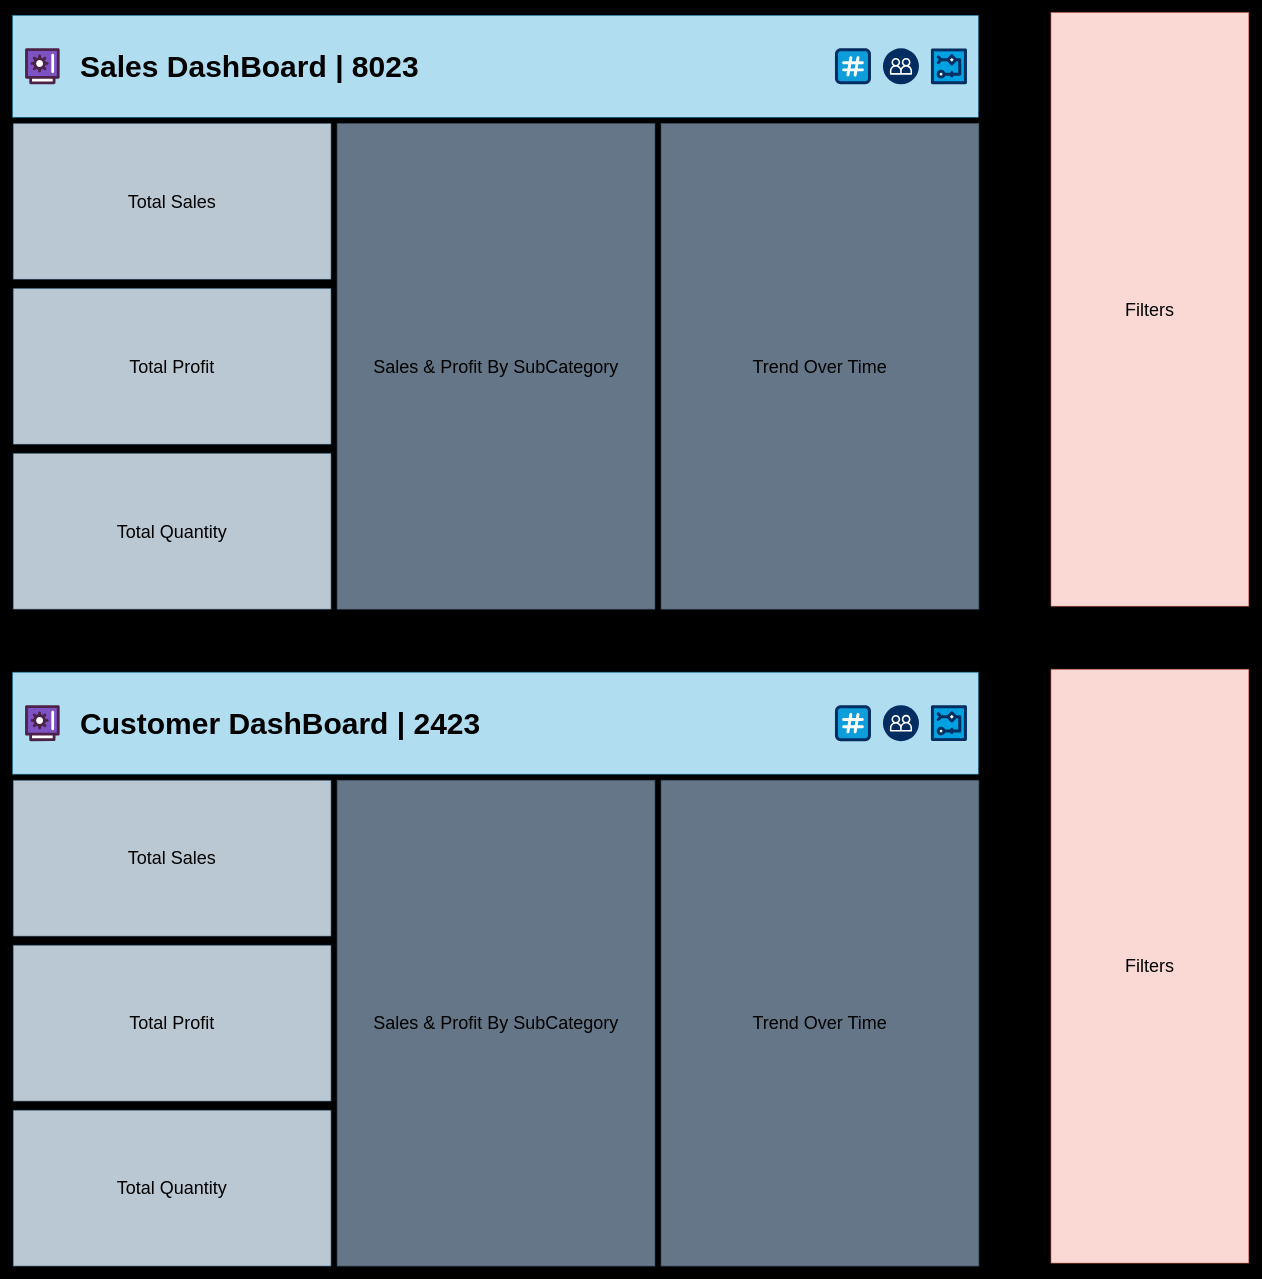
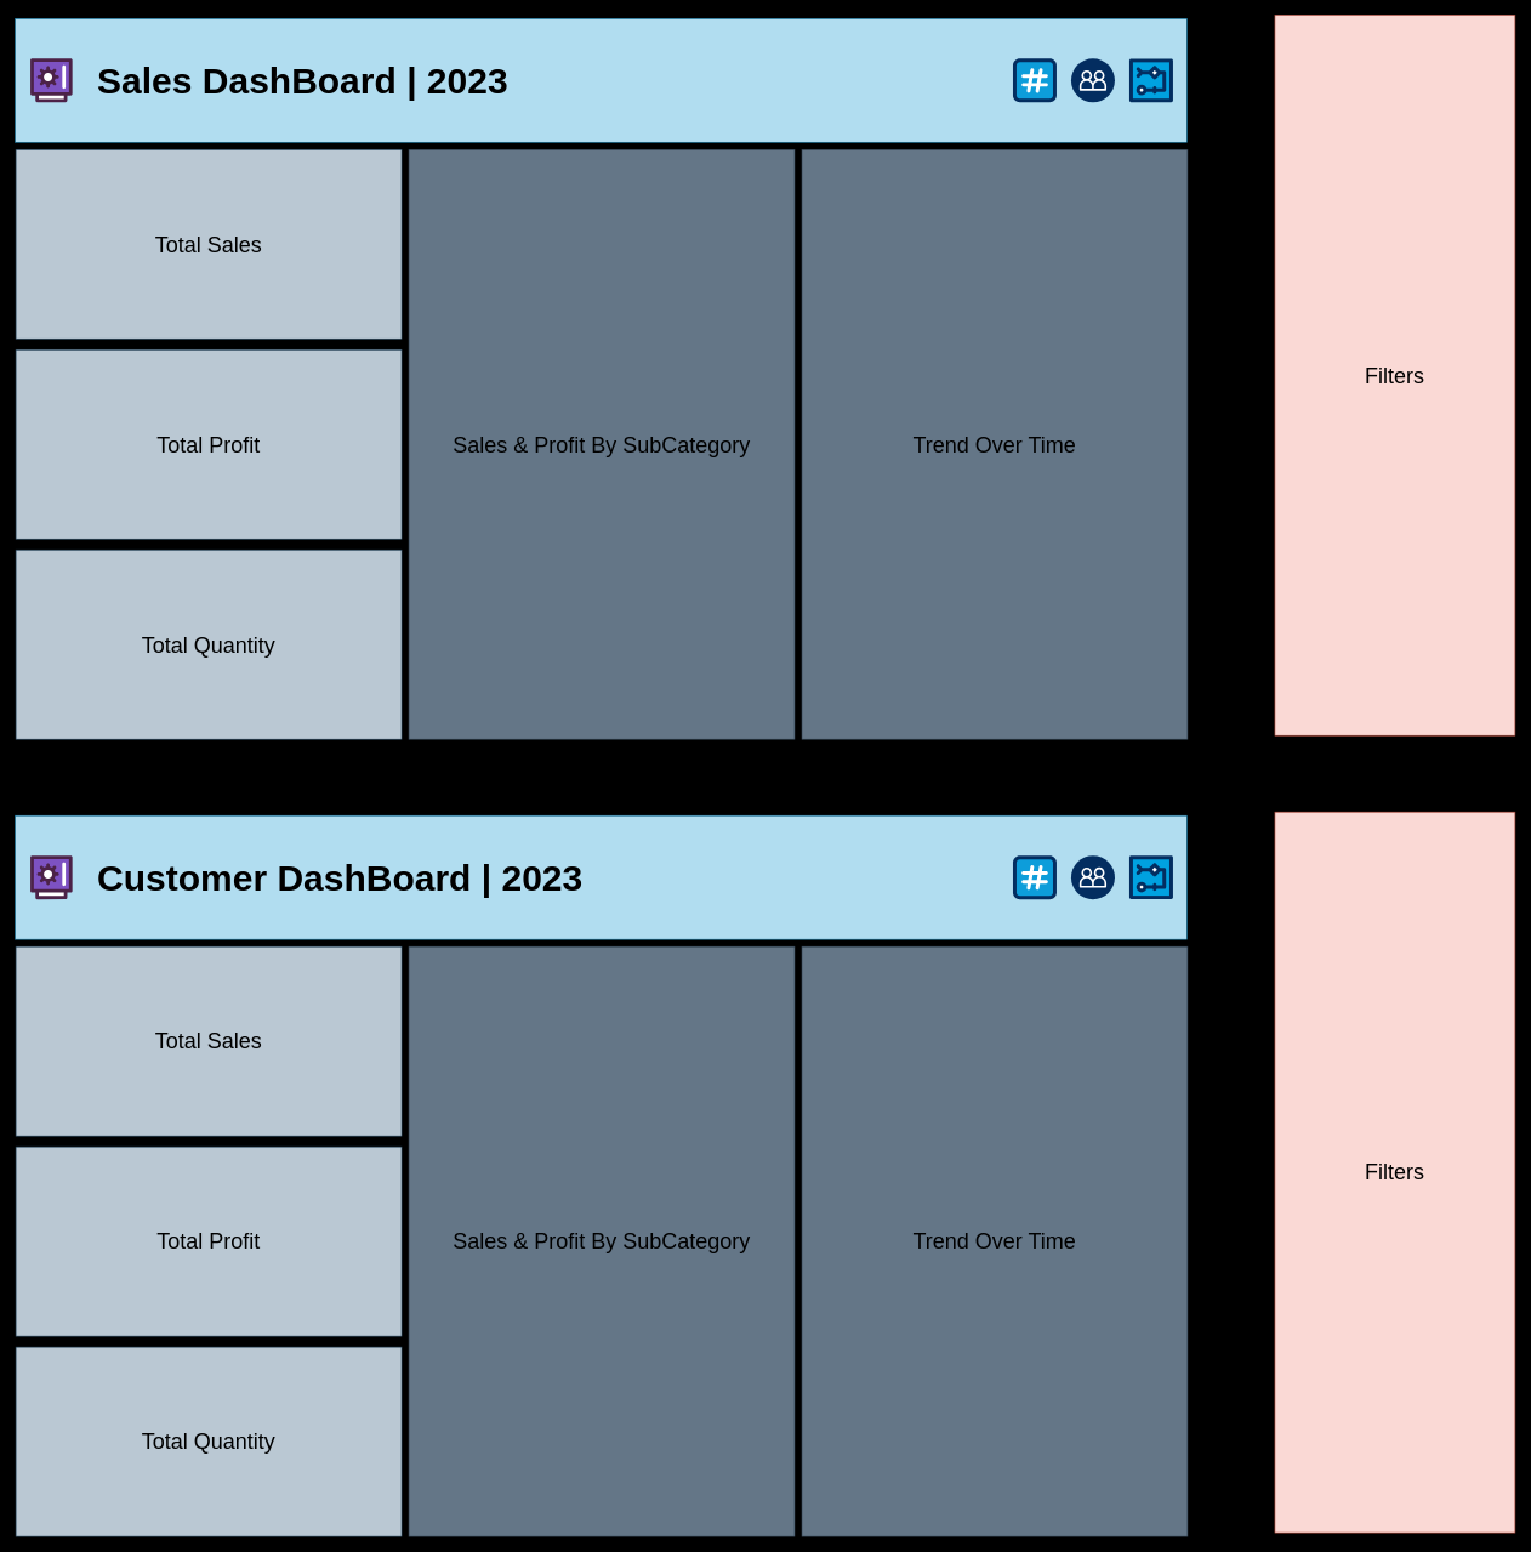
  <mxCell id="0" />
  <mxCell id="1" parent="0" />
  <mxCell id="2" value="&lt;span style=&quot;background-color: initial;&quot;&gt;&lt;font color=&quot;#000000&quot; style=&quot;font-size: 30px;&quot;&gt;Sales &amp;amp; Profit By SubCategory&lt;/font&gt;&lt;/span&gt;" style="rounded=0;whiteSpace=wrap;html=1;align=center;fillColor=#647687;fontColor=#ffffff;strokeColor=#314354;" parent="1" vertex="1"><mxGeometry x="561" y="205" width="530" height="810" as="geometry" /></mxCell>
  <mxCell id="3" value="&lt;font color=&quot;#000000&quot; style=&quot;font-size: 30px;&quot;&gt;Trend Over Time&lt;/font&gt;" style="rounded=0;whiteSpace=wrap;html=1;fillColor=#647687;fontColor=#ffffff;strokeColor=#314354;" parent="1" vertex="1"><mxGeometry x="1101" y="205" width="530" height="810" as="geometry" /></mxCell>
- <mxCell id="4" value="&lt;span style=&quot;font-size: 50px;&quot;&gt;&lt;b&gt;&lt;font color=&quot;#000000&quot;&gt;&lt;span style=&quot;white-space: pre;&quot;&gt;&#09;&lt;/span&gt;Sales DashBoard | 8023&lt;/font&gt;&lt;/b&gt;&lt;/span&gt;" style="rounded=0;whiteSpace=wrap;html=1;align=left;fillColor=#b1ddf0;strokeColor=#10739e;" parent="1" vertex="1"><mxGeometry x="20" y="25" width="1610" height="170" as="geometry" /></mxCell>
+ <mxCell id="4" value="&lt;span style=&quot;font-size: 50px;&quot;&gt;&lt;b&gt;&lt;font color=&quot;#000000&quot;&gt;&lt;span style=&quot;white-space: pre;&quot;&gt;&#09;&lt;/span&gt;Sales DashBoard | 2023&lt;/font&gt;&lt;/b&gt;&lt;/span&gt;" style="rounded=0;whiteSpace=wrap;html=1;align=left;fillColor=#b1ddf0;strokeColor=#10739e;" parent="1" vertex="1"><mxGeometry x="20" y="25" width="1610" height="170" as="geometry" /></mxCell>
  <mxCell id="5" value="&lt;font color=&quot;#000000&quot; style=&quot;font-size: 30px;&quot;&gt;Filters&lt;/font&gt;" style="rounded=0;whiteSpace=wrap;html=1;fillColor=#fad9d5;strokeColor=#ae4132;" parent="1" vertex="1"><mxGeometry x="1751" y="20" width="330" height="990" as="geometry" /></mxCell>
  <mxCell id="6" value="&lt;font color=&quot;#000000&quot; style=&quot;font-size: 30px;&quot;&gt;Total Sales&lt;/font&gt;" style="rounded=0;whiteSpace=wrap;html=1;align=center;fillColor=#bac8d3;strokeColor=#23445d;" parent="1" vertex="1"><mxGeometry x="21" y="205" width="530" height="260" as="geometry" /></mxCell>
  <mxCell id="7" value="&lt;font color=&quot;#000000&quot; style=&quot;font-size: 30px;&quot;&gt;Total Profit&lt;/font&gt;" style="rounded=0;whiteSpace=wrap;html=1;fillColor=#bac8d3;strokeColor=#23445d;" vertex="1" parent="1"><mxGeometry x="21" y="480" width="530" height="260" as="geometry" /></mxCell>
  <mxCell id="8" value="&lt;font color=&quot;#000000&quot; style=&quot;font-size: 30px;&quot;&gt;Total Quantity&lt;/font&gt;" style="rounded=0;whiteSpace=wrap;html=1;fillColor=#bac8d3;strokeColor=#23445d;" vertex="1" parent="1"><mxGeometry x="21" y="755" width="530" height="260" as="geometry" /></mxCell>
  <mxCell id="9" value="" style="verticalLabelPosition=bottom;aspect=fixed;html=1;shape=mxgraph.salesforce.personalization2;" vertex="1" parent="1"><mxGeometry x="1471" y="80" width="60" height="60" as="geometry" /></mxCell>
  <mxCell id="10" value="" style="verticalLabelPosition=bottom;aspect=fixed;html=1;shape=mxgraph.salesforce.workflow;" vertex="1" parent="1"><mxGeometry x="1551" y="80" width="60" height="60" as="geometry" /></mxCell>
  <mxCell id="11" value="" style="verticalLabelPosition=bottom;aspect=fixed;html=1;shape=mxgraph.salesforce.channels;" vertex="1" parent="1"><mxGeometry x="1391" y="80" width="60" height="60" as="geometry" /></mxCell>
  <mxCell id="12" value="" style="verticalLabelPosition=bottom;aspect=fixed;html=1;shape=mxgraph.salesforce.financial_services;" vertex="1" parent="1"><mxGeometry x="41" y="80" width="57.6" height="60" as="geometry" /></mxCell>
  <mxCell id="13" value="&lt;span style=&quot;background-color: initial;&quot;&gt;&lt;font color=&quot;#000000&quot; style=&quot;font-size: 30px;&quot;&gt;Sales &amp;amp; Profit By SubCategory&lt;/font&gt;&lt;/span&gt;" style="rounded=0;whiteSpace=wrap;html=1;align=center;fillColor=#647687;fontColor=#ffffff;strokeColor=#314354;" vertex="1" parent="1"><mxGeometry x="561" y="1300" width="530" height="810" as="geometry" /></mxCell>
  <mxCell id="14" value="&lt;font color=&quot;#000000&quot; style=&quot;font-size: 30px;&quot;&gt;Trend Over Time&lt;/font&gt;" style="rounded=0;whiteSpace=wrap;html=1;fillColor=#647687;fontColor=#ffffff;strokeColor=#314354;" vertex="1" parent="1"><mxGeometry x="1101" y="1300" width="530" height="810" as="geometry" /></mxCell>
- <mxCell id="15" value="&lt;span style=&quot;font-size: 50px;&quot;&gt;&lt;b&gt;&lt;font color=&quot;#000000&quot;&gt;&lt;span style=&quot;white-space: pre;&quot;&gt;&#09;&lt;/span&gt;Customer DashBoard | 2423&lt;/font&gt;&lt;/b&gt;&lt;/span&gt;" style="rounded=0;whiteSpace=wrap;html=1;align=left;fillColor=#b1ddf0;strokeColor=#10739e;" vertex="1" parent="1"><mxGeometry x="20" y="1120" width="1610" height="170" as="geometry" /></mxCell>
+ <mxCell id="15" value="&lt;span style=&quot;font-size: 50px;&quot;&gt;&lt;b&gt;&lt;font color=&quot;#000000&quot;&gt;&lt;span style=&quot;white-space: pre;&quot;&gt;&#09;&lt;/span&gt;Customer DashBoard | 2023&lt;/font&gt;&lt;/b&gt;&lt;/span&gt;" style="rounded=0;whiteSpace=wrap;html=1;align=left;fillColor=#b1ddf0;strokeColor=#10739e;" vertex="1" parent="1"><mxGeometry x="20" y="1120" width="1610" height="170" as="geometry" /></mxCell>
  <mxCell id="16" value="&lt;font color=&quot;#000000&quot; style=&quot;font-size: 30px;&quot;&gt;Filters&lt;/font&gt;" style="rounded=0;whiteSpace=wrap;html=1;fillColor=#fad9d5;strokeColor=#ae4132;" vertex="1" parent="1"><mxGeometry x="1751" y="1115" width="330" height="990" as="geometry" /></mxCell>
  <mxCell id="17" value="&lt;font color=&quot;#000000&quot; style=&quot;font-size: 30px;&quot;&gt;Total Sales&lt;/font&gt;" style="rounded=0;whiteSpace=wrap;html=1;align=center;fillColor=#bac8d3;strokeColor=#23445d;" vertex="1" parent="1"><mxGeometry x="21" y="1300" width="530" height="260" as="geometry" /></mxCell>
  <mxCell id="18" value="&lt;font color=&quot;#000000&quot; style=&quot;font-size: 30px;&quot;&gt;Total Profit&lt;/font&gt;" style="rounded=0;whiteSpace=wrap;html=1;fillColor=#bac8d3;strokeColor=#23445d;" vertex="1" parent="1"><mxGeometry x="21" y="1575" width="530" height="260" as="geometry" /></mxCell>
  <mxCell id="19" value="&lt;font color=&quot;#000000&quot; style=&quot;font-size: 30px;&quot;&gt;Total Quantity&lt;/font&gt;" style="rounded=0;whiteSpace=wrap;html=1;fillColor=#bac8d3;strokeColor=#23445d;" vertex="1" parent="1"><mxGeometry x="21" y="1850" width="530" height="260" as="geometry" /></mxCell>
  <mxCell id="20" value="" style="verticalLabelPosition=bottom;aspect=fixed;html=1;shape=mxgraph.salesforce.personalization2;" vertex="1" parent="1"><mxGeometry x="1471" y="1175" width="60" height="60" as="geometry" /></mxCell>
  <mxCell id="21" value="" style="verticalLabelPosition=bottom;aspect=fixed;html=1;shape=mxgraph.salesforce.workflow;" vertex="1" parent="1"><mxGeometry x="1551" y="1175" width="60" height="60" as="geometry" /></mxCell>
  <mxCell id="22" value="" style="verticalLabelPosition=bottom;aspect=fixed;html=1;shape=mxgraph.salesforce.channels;" vertex="1" parent="1"><mxGeometry x="1391" y="1175" width="60" height="60" as="geometry" /></mxCell>
  <mxCell id="23" value="" style="verticalLabelPosition=bottom;aspect=fixed;html=1;shape=mxgraph.salesforce.financial_services;" vertex="1" parent="1"><mxGeometry x="41" y="1175" width="57.6" height="60" as="geometry" /></mxCell>
